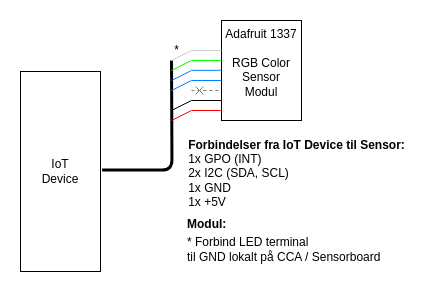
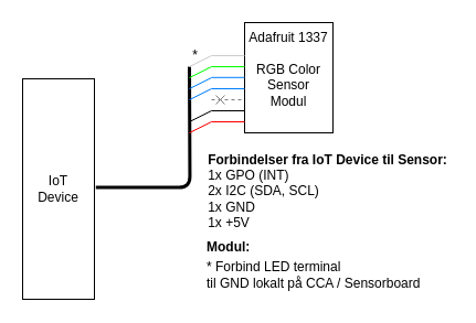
  <mxCell id="0" />
  <mxCell id="1" parent="0" />
- <mxCell id="2" value="IoT&lt;br&gt;Device" style="rounded=0;whiteSpace=wrap;html=1;" vertex="1" parent="1"><mxGeometry x="20" y="71" width="80" height="200" as="geometry" /></mxCell>
+ <mxCell id="2" value="IoT&lt;br&gt;Device" style="rounded=0;whiteSpace=wrap;html=1;" vertex="1" parent="1"><mxGeometry x="20" y="71" width="65" height="200" as="geometry" /></mxCell>
  <mxCell id="3" value="Adafruit 1337&lt;br&gt;&lt;br&gt;RGB Color&lt;br&gt;Sensor&lt;br&gt;Modul" style="rounded=0;whiteSpace=wrap;html=1;verticalAlign=top;" vertex="1" parent="1"><mxGeometry x="221" y="20" width="80" height="100" as="geometry" /></mxCell>
  <mxCell id="4" value="" style="endArrow=none;html=1;strokeColor=#CCCCCC;" edge="1" parent="1"><mxGeometry width="50" height="50" relative="1" as="geometry"><mxPoint x="191" y="50" as="sourcePoint" /><mxPoint x="221" y="50" as="targetPoint" /></mxGeometry></mxCell>
  <mxCell id="5" value="" style="endArrow=none;html=1;strokeColor=#00FF00;" edge="1" parent="1"><mxGeometry width="50" height="50" relative="1" as="geometry"><mxPoint x="191" y="60" as="sourcePoint" /><mxPoint x="221" y="60" as="targetPoint" /></mxGeometry></mxCell>
  <mxCell id="6" value="" style="endArrow=none;html=1;strokeColor=#007FFF;" edge="1" parent="1"><mxGeometry width="50" height="50" relative="1" as="geometry"><mxPoint x="191" y="69.8" as="sourcePoint" /><mxPoint x="221" y="69.8" as="targetPoint" /></mxGeometry></mxCell>
  <mxCell id="7" value="" style="endArrow=none;html=1;strokeColor=#007FFF;" edge="1" parent="1"><mxGeometry width="50" height="50" relative="1" as="geometry"><mxPoint x="191" y="80" as="sourcePoint" /><mxPoint x="221" y="80" as="targetPoint" /></mxGeometry></mxCell>
  <mxCell id="8" value="" style="endArrow=none;html=1;" edge="1" parent="1"><mxGeometry width="50" height="50" relative="1" as="geometry"><mxPoint x="191" y="100" as="sourcePoint" /><mxPoint x="221" y="100" as="targetPoint" /></mxGeometry></mxCell>
  <mxCell id="9" value="" style="endArrow=none;html=1;strokeColor=#FF0000;" edge="1" parent="1"><mxGeometry width="50" height="50" relative="1" as="geometry"><mxPoint x="191" y="110" as="sourcePoint" /><mxPoint x="221" y="110" as="targetPoint" /></mxGeometry></mxCell>
  <mxCell id="10" value="" style="endArrow=none;html=1;strokeWidth=3;edgeStyle=orthogonalEdgeStyle;exitX=1.02;exitY=0.493;exitDx=0;exitDy=0;exitPerimeter=0;" edge="1" parent="1" source="2"><mxGeometry width="50" height="50" relative="1" as="geometry"><mxPoint x="171" y="150" as="sourcePoint" /><mxPoint x="171" y="60" as="targetPoint" /></mxGeometry></mxCell>
  <mxCell id="11" value="" style="endArrow=none;html=1;strokeColor=#CCCCCC;" edge="1" parent="1"><mxGeometry width="50" height="50" relative="1" as="geometry"><mxPoint x="171" y="60" as="sourcePoint" /><mxPoint x="191" y="50" as="targetPoint" /></mxGeometry></mxCell>
  <mxCell id="12" value="" style="endArrow=none;html=1;strokeColor=#00FF00;" edge="1" parent="1"><mxGeometry width="50" height="50" relative="1" as="geometry"><mxPoint x="171" y="70" as="sourcePoint" /><mxPoint x="191" y="60" as="targetPoint" /></mxGeometry></mxCell>
  <mxCell id="13" value="" style="endArrow=none;html=1;strokeColor=#007FFF;" edge="1" parent="1"><mxGeometry width="50" height="50" relative="1" as="geometry"><mxPoint x="171" y="80" as="sourcePoint" /><mxPoint x="191" y="70" as="targetPoint" /></mxGeometry></mxCell>
  <mxCell id="14" value="" style="endArrow=none;html=1;strokeColor=#007FFF;" edge="1" parent="1"><mxGeometry width="50" height="50" relative="1" as="geometry"><mxPoint x="171" y="90" as="sourcePoint" /><mxPoint x="191" y="80" as="targetPoint" /></mxGeometry></mxCell>
  <mxCell id="15" value="" style="endArrow=none;html=1;" edge="1" parent="1"><mxGeometry width="50" height="50" relative="1" as="geometry"><mxPoint x="171" y="110" as="sourcePoint" /><mxPoint x="191" y="100" as="targetPoint" /></mxGeometry></mxCell>
  <mxCell id="16" value="" style="endArrow=none;html=1;strokeColor=#FF0000;" edge="1" parent="1"><mxGeometry width="50" height="50" relative="1" as="geometry"><mxPoint x="171" y="120" as="sourcePoint" /><mxPoint x="191" y="110" as="targetPoint" /></mxGeometry></mxCell>
  <mxCell id="17" value="&lt;div style=&quot;text-align: left&quot;&gt;&lt;span&gt;&lt;b&gt;Forbindelser fra IoT Device til Sensor:&lt;/b&gt;&lt;/span&gt;&lt;/div&gt;&lt;div style=&quot;text-align: left&quot;&gt;&lt;span&gt;1x GPO (INT)&lt;/span&gt;&lt;/div&gt;&lt;div style=&quot;text-align: left&quot;&gt;&lt;span&gt;2x I2C (SDA, SCL)&lt;/span&gt;&lt;/div&gt;&lt;div style=&quot;text-align: left&quot;&gt;&lt;span&gt;1x GND&lt;/span&gt;&lt;/div&gt;&lt;div style=&quot;text-align: left&quot;&gt;&lt;span&gt;1x +5V&amp;nbsp;&lt;/span&gt;&lt;/div&gt;" style="text;html=1;align=center;verticalAlign=middle;resizable=0;points=[];autosize=1;" vertex="1" parent="1"><mxGeometry x="182" y="136" width="227" height="74" as="geometry" /></mxCell>
  <mxCell id="18" value="* Forbind LED terminal&amp;nbsp;&lt;br&gt;til GND lokalt på CCA / Sensorboard" style="text;html=1;align=left;verticalAlign=middle;resizable=0;points=[];autosize=1;" vertex="1" parent="1"><mxGeometry x="185" y="234" width="210" height="30" as="geometry" /></mxCell>
  <mxCell id="19" value="*" style="text;html=1;align=center;verticalAlign=middle;resizable=0;points=[];autosize=1;" vertex="1" parent="1"><mxGeometry x="166" y="40" width="20" height="20" as="geometry" /></mxCell>
  <mxCell id="20" value="" style="endArrow=none;html=1;dashed=1;startArrow=cross;startFill=0;strokeColor=#808080;" edge="1" parent="1"><mxGeometry width="50" height="50" relative="1" as="geometry"><mxPoint x="191" y="90" as="sourcePoint" /><mxPoint x="221" y="90" as="targetPoint" /></mxGeometry></mxCell>
  <mxCell id="21" value="&lt;b&gt;Modul:&lt;/b&gt;" style="text;html=1;align=left;verticalAlign=middle;resizable=0;points=[];autosize=1;" vertex="1" parent="1"><mxGeometry x="185" y="214" width="50" height="20" as="geometry" /></mxCell>
